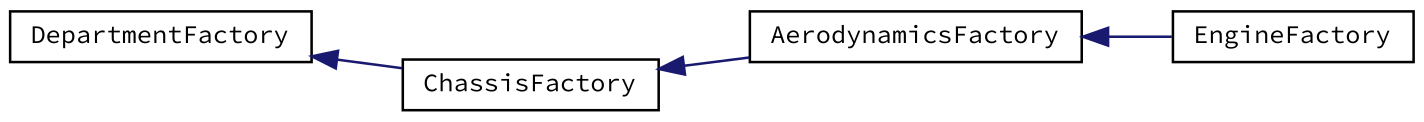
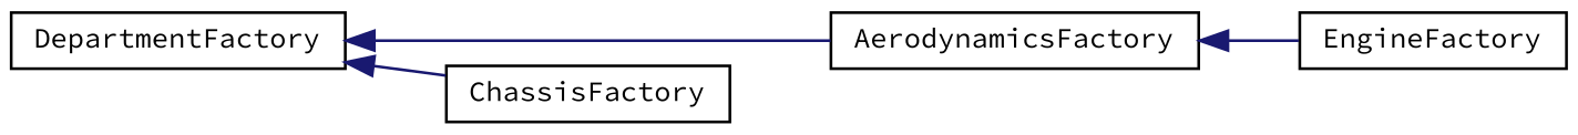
  digraph {
    fontname="Source Code Pro"
    rankdir=LR
    node [color=black fillcolor=white fontname="Source Code Pro" fontsize=10 shape=record style=filled]
    edge [color=midnightblue dir=back fontname="Source Code Pro" fontsize=10 labelfontname=Helvetica labelfontsize=10 style=solid]
    n1 [height=0.2 label=DepartmentFactory width=0.4]
    n2 [height=0.2 label=AerodynamicsFactory width=0.4]
    n3 [height=0.2 label=ChassisFactory width=0.4]
    n4 [height=0.2 label=EngineFactory width=0.4]
-   n3 -> n2
+   n1 -> n2
    n1 -> n3
    n2 -> n4
  }
